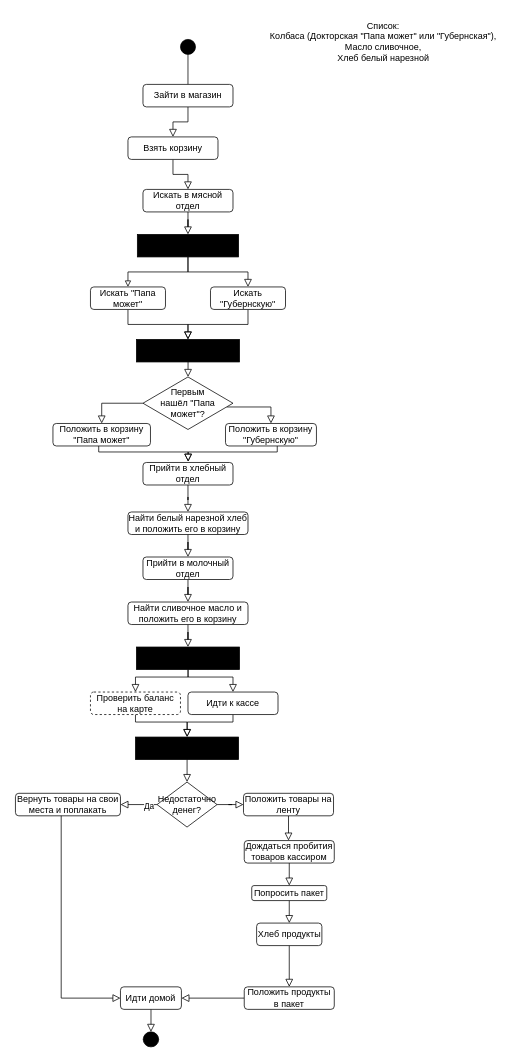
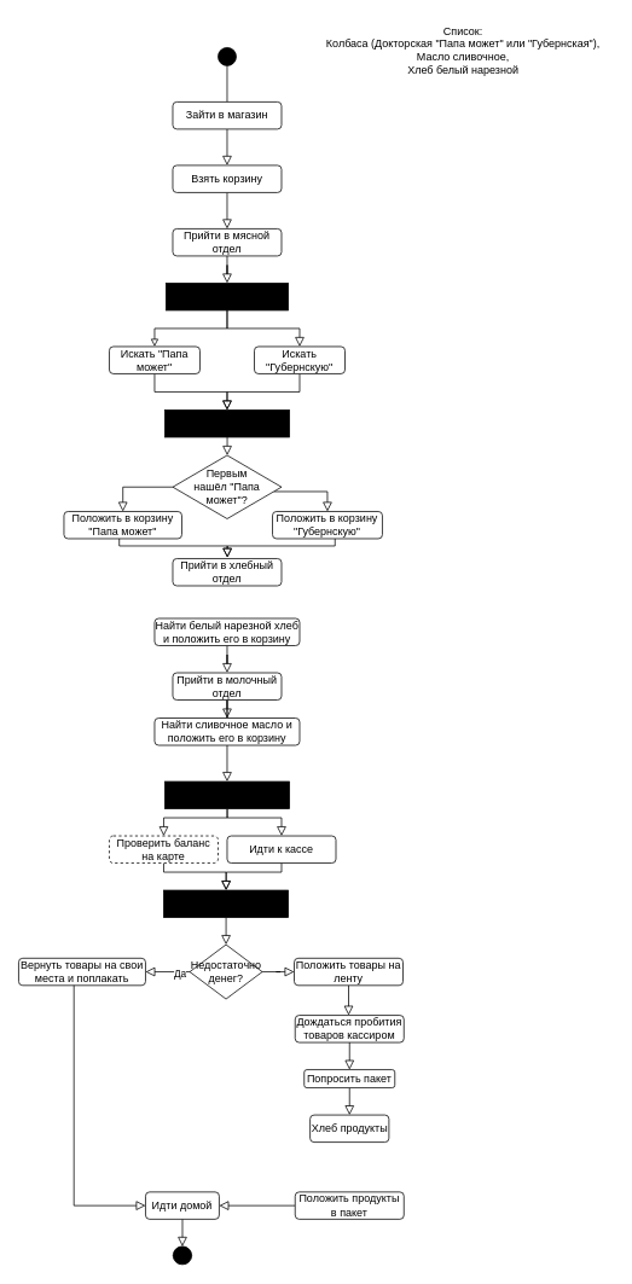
  <mxCell id="0" />
  <mxCell id="1" parent="0" />
  <mxCell id="2" value="" style="rounded=0;html=1;jettySize=auto;orthogonalLoop=1;fontSize=11;endArrow=block;endFill=0;endSize=8;strokeWidth=1;shadow=0;labelBackgroundColor=none;edgeStyle=orthogonalEdgeStyle;entryX=0.5;entryY=0;entryDx=0;entryDy=0;" parent="1" source="4" target="6" edge="1"><mxGeometry relative="1" as="geometry"><mxPoint x="250" y="202" as="targetPoint" /></mxGeometry></mxCell>
  <mxCell id="3" style="edgeStyle=orthogonalEdgeStyle;rounded=0;orthogonalLoop=1;jettySize=auto;html=1;entryX=0.5;entryY=1;entryDx=0;entryDy=0;endArrow=none;endFill=0;" edge="1" parent="1" source="4" target="7"><mxGeometry relative="1" as="geometry" /></mxCell>
  <mxCell id="4" value="Зайти в магазин" style="rounded=1;whiteSpace=wrap;html=1;fontSize=12;glass=0;strokeWidth=1;shadow=0;" parent="1" vertex="1"><mxGeometry x="190" y="112" width="120" height="30" as="geometry" /></mxCell>
  <mxCell id="5" style="edgeStyle=orthogonalEdgeStyle;rounded=0;orthogonalLoop=1;jettySize=auto;html=1;endArrow=block;endFill=0;entryX=0.5;entryY=0;entryDx=0;entryDy=0;strokeWidth=1;endSize=8;" edge="1" parent="1" source="6" target="10"><mxGeometry relative="1" as="geometry"><mxPoint x="250" y="252" as="targetPoint" /></mxGeometry></mxCell>
- <mxCell id="6" value="Взять корзину" style="rounded=1;whiteSpace=wrap;html=1;fontSize=12;glass=0;strokeWidth=1;shadow=0;" parent="1" vertex="1"><mxGeometry x="170" y="182" width="120" height="30" as="geometry" /></mxCell>
+ <mxCell id="6" value="Взять корзину" style="rounded=1;whiteSpace=wrap;html=1;fontSize=12;glass=0;strokeWidth=1;shadow=0;" parent="1" vertex="1"><mxGeometry x="190" y="182" width="120" height="30" as="geometry" /></mxCell>
  <mxCell id="7" value="" style="ellipse;whiteSpace=wrap;html=1;fillColor=#000000;" vertex="1" parent="1"><mxGeometry x="240" y="52" width="20" height="20" as="geometry" /></mxCell>
  <mxCell id="8" value="Список:&lt;div&gt;Колбаса (Докторская &quot;Папа может&quot; или &quot;Губернская&quot;),&lt;/div&gt;&lt;div&gt;Масло сливочное,&lt;/div&gt;&lt;div&gt;Хлеб белый нарезной&lt;/div&gt;" style="text;html=1;align=center;verticalAlign=middle;resizable=0;points=[];autosize=1;strokeColor=none;fillColor=none;" vertex="1" parent="1"><mxGeometry x="345" y="20" width="330" height="70" as="geometry" /></mxCell>
  <mxCell id="9" style="edgeStyle=orthogonalEdgeStyle;rounded=0;orthogonalLoop=1;jettySize=auto;html=1;entryX=0.5;entryY=0;entryDx=0;entryDy=0;endSize=8;endArrow=block;endFill=0;" edge="1" parent="1" source="10" target="13"><mxGeometry relative="1" as="geometry" /></mxCell>
- <mxCell id="10" value="Искать в мясной отдел" style="rounded=1;whiteSpace=wrap;html=1;fontSize=12;glass=0;strokeWidth=1;shadow=0;" vertex="1" parent="1"><mxGeometry x="190" y="252" width="120" height="30" as="geometry" /></mxCell>
+ <mxCell id="10" value="Прийти в мясной отдел" style="rounded=1;whiteSpace=wrap;html=1;fontSize=12;glass=0;strokeWidth=1;shadow=0;" vertex="1" parent="1"><mxGeometry x="190" y="252" width="120" height="30" as="geometry" /></mxCell>
  <mxCell id="11" style="edgeStyle=orthogonalEdgeStyle;rounded=0;orthogonalLoop=1;jettySize=auto;html=1;entryX=0.5;entryY=0;entryDx=0;entryDy=0;endArrow=block;endFill=0;jumpSize=8;" edge="1" parent="1" source="13" target="15"><mxGeometry relative="1" as="geometry" /></mxCell>
  <mxCell id="12" style="edgeStyle=orthogonalEdgeStyle;rounded=0;orthogonalLoop=1;jettySize=auto;html=1;entryX=0.5;entryY=0;entryDx=0;entryDy=0;endSize=8;endArrow=block;endFill=0;" edge="1" parent="1" source="13" target="17"><mxGeometry relative="1" as="geometry" /></mxCell>
  <mxCell id="13" value="" style="rounded=0;whiteSpace=wrap;html=1;strokeColor=#000000;fillColor=#000000;" vertex="1" parent="1"><mxGeometry x="182.5" y="312" width="135" height="30" as="geometry" /></mxCell>
  <mxCell id="14" style="edgeStyle=orthogonalEdgeStyle;rounded=0;orthogonalLoop=1;jettySize=auto;html=1;endSize=8;endArrow=block;endFill=0;entryX=0.5;entryY=0;entryDx=0;entryDy=0;" edge="1" parent="1" source="15" target="19"><mxGeometry relative="1" as="geometry"><mxPoint x="250" y="492" as="targetPoint" /><Array as="points"><mxPoint x="170" y="432" /><mxPoint x="250" y="432" /></Array></mxGeometry></mxCell>
  <mxCell id="15" value="Искать &quot;Папа может&quot;" style="rounded=1;whiteSpace=wrap;html=1;" vertex="1" parent="1"><mxGeometry x="120" y="382" width="100" height="30" as="geometry" /></mxCell>
  <mxCell id="16" style="edgeStyle=orthogonalEdgeStyle;rounded=0;orthogonalLoop=1;jettySize=auto;html=1;startSize=8;endArrow=block;endFill=0;endSize=8;entryX=0.5;entryY=0;entryDx=0;entryDy=0;" edge="1" parent="1" source="17" target="19"><mxGeometry relative="1" as="geometry"><mxPoint x="250" y="482" as="targetPoint" /><Array as="points"><mxPoint x="330" y="432" /><mxPoint x="250" y="432" /></Array></mxGeometry></mxCell>
  <mxCell id="17" value="Искать &quot;Губернскую&quot;" style="rounded=1;whiteSpace=wrap;html=1;" vertex="1" parent="1"><mxGeometry x="280" y="382" width="100" height="30" as="geometry" /></mxCell>
  <mxCell id="18" style="edgeStyle=orthogonalEdgeStyle;rounded=0;orthogonalLoop=1;jettySize=auto;html=1;endSize=8;endArrow=block;endFill=0;entryX=0.5;entryY=0;entryDx=0;entryDy=0;" edge="1" parent="1" source="19" target="22"><mxGeometry relative="1" as="geometry"><mxPoint x="250" y="512" as="targetPoint" /></mxGeometry></mxCell>
  <mxCell id="19" value="" style="rounded=0;whiteSpace=wrap;html=1;fillColor=#000000;" vertex="1" parent="1"><mxGeometry x="181.25" y="452" width="137.5" height="30" as="geometry" /></mxCell>
  <mxCell id="20" style="edgeStyle=orthogonalEdgeStyle;rounded=0;orthogonalLoop=1;jettySize=auto;html=1;exitX=0;exitY=0.5;exitDx=0;exitDy=0;entryX=0.5;entryY=0;entryDx=0;entryDy=0;endSize=8;endArrow=block;endFill=0;" edge="1" parent="1" source="22" target="24"><mxGeometry relative="1" as="geometry" /></mxCell>
  <mxCell id="21" style="edgeStyle=orthogonalEdgeStyle;rounded=0;orthogonalLoop=1;jettySize=auto;html=1;entryX=0.5;entryY=0;entryDx=0;entryDy=0;endSize=8;endArrow=block;endFill=0;" edge="1" parent="1" source="22" target="26"><mxGeometry relative="1" as="geometry"><Array as="points"><mxPoint x="361" y="542" /></Array></mxGeometry></mxCell>
  <mxCell id="22" value="Первым&lt;div&gt;нашёл &quot;Папа может&quot;?&lt;/div&gt;" style="rhombus;whiteSpace=wrap;html=1;" vertex="1" parent="1"><mxGeometry x="190" y="502" width="120" height="70" as="geometry" /></mxCell>
  <mxCell id="23" style="edgeStyle=orthogonalEdgeStyle;rounded=0;orthogonalLoop=1;jettySize=auto;html=1;endSize=8;endArrow=block;endFill=0;entryX=0.502;entryY=-0.037;entryDx=0;entryDy=0;entryPerimeter=0;" edge="1" parent="1" source="24" target="28"><mxGeometry relative="1" as="geometry"><mxPoint x="250" y="672" as="targetPoint" /><Array as="points"><mxPoint x="131" y="602" /><mxPoint x="250" y="602" /></Array></mxGeometry></mxCell>
  <mxCell id="24" value="Положить в корзину &quot;Папа может&quot;" style="rounded=1;whiteSpace=wrap;html=1;" vertex="1" parent="1"><mxGeometry x="70" y="564" width="130" height="30" as="geometry" /></mxCell>
  <mxCell id="25" style="edgeStyle=orthogonalEdgeStyle;rounded=0;orthogonalLoop=1;jettySize=auto;html=1;endSize=8;endArrow=block;endFill=0;entryX=0.502;entryY=-0.035;entryDx=0;entryDy=0;entryPerimeter=0;" edge="1" parent="1" source="26" target="28"><mxGeometry relative="1" as="geometry"><mxPoint x="250" y="672" as="targetPoint" /><Array as="points"><mxPoint x="369" y="602" /><mxPoint x="250" y="602" /></Array></mxGeometry></mxCell>
  <mxCell id="26" value="Положить в корзину &quot;Губернскую&quot;" style="rounded=1;whiteSpace=wrap;html=1;" vertex="1" parent="1"><mxGeometry x="300" y="564" width="121.25" height="30" as="geometry" /></mxCell>
- <mxCell id="27" style="edgeStyle=orthogonalEdgeStyle;rounded=0;orthogonalLoop=1;jettySize=auto;html=1;endSize=8;endArrow=block;endFill=0;" edge="1" parent="1" source="28" target="30"><mxGeometry relative="1" as="geometry" /></mxCell>
  <mxCell id="28" value="Прийти в хлебный отдел" style="rounded=1;whiteSpace=wrap;html=1;" vertex="1" parent="1"><mxGeometry x="190" y="616" width="120" height="30" as="geometry" /></mxCell>
  <mxCell id="29" style="edgeStyle=orthogonalEdgeStyle;rounded=0;orthogonalLoop=1;jettySize=auto;html=1;entryX=0.5;entryY=0;entryDx=0;entryDy=0;endArrow=block;endFill=0;endSize=8;" edge="1" parent="1" source="30" target="32"><mxGeometry relative="1" as="geometry" /></mxCell>
  <mxCell id="30" value="Найти белый нарезной хлеб и положить его в корзину" style="rounded=1;whiteSpace=wrap;html=1;" vertex="1" parent="1"><mxGeometry x="170" y="682" width="160" height="30" as="geometry" /></mxCell>
  <mxCell id="31" style="edgeStyle=orthogonalEdgeStyle;rounded=0;orthogonalLoop=1;jettySize=auto;html=1;entryX=0.5;entryY=0;entryDx=0;entryDy=0;endSize=8;endArrow=block;endFill=0;" edge="1" parent="1" source="32" target="34"><mxGeometry relative="1" as="geometry" /></mxCell>
  <mxCell id="32" value="Прийти в молочный отдел" style="rounded=1;whiteSpace=wrap;html=1;" vertex="1" parent="1"><mxGeometry x="190" y="742" width="120" height="30" as="geometry" /></mxCell>
  <mxCell id="33" style="edgeStyle=orthogonalEdgeStyle;rounded=0;orthogonalLoop=1;jettySize=auto;html=1;endSize=8;endArrow=block;endFill=0;entryX=0.5;entryY=0;entryDx=0;entryDy=0;" edge="1" parent="1" source="34" target="37"><mxGeometry relative="1" as="geometry"><mxPoint x="250" y="852" as="targetPoint" /></mxGeometry></mxCell>
- <mxCell id="34" value="Найти сливочное масло и положить его в корзину" style="rounded=1;whiteSpace=wrap;html=1;" vertex="1" parent="1"><mxGeometry x="170" y="802" width="160" height="30" as="geometry" /></mxCell>
+ <mxCell id="34" value="Найти сливочное масло и положить его в корзину" style="rounded=1;whiteSpace=wrap;html=1;" vertex="1" parent="1"><mxGeometry x="170" y="792" width="160" height="30" as="geometry" /></mxCell>
  <mxCell id="35" style="edgeStyle=orthogonalEdgeStyle;rounded=0;orthogonalLoop=1;jettySize=auto;html=1;entryX=0.5;entryY=0;entryDx=0;entryDy=0;endSize=8;endArrow=block;endFill=0;" edge="1" parent="1" source="37" target="39"><mxGeometry relative="1" as="geometry"><Array as="points"><mxPoint x="250" y="902" /><mxPoint x="180" y="902" /></Array></mxGeometry></mxCell>
  <mxCell id="36" style="edgeStyle=orthogonalEdgeStyle;rounded=0;orthogonalLoop=1;jettySize=auto;html=1;entryX=0.5;entryY=0;entryDx=0;entryDy=0;endSize=8;endArrow=block;endFill=0;" edge="1" parent="1" source="37" target="41"><mxGeometry relative="1" as="geometry"><Array as="points"><mxPoint x="250" y="902" /><mxPoint x="310" y="902" /></Array></mxGeometry></mxCell>
  <mxCell id="37" value="" style="rounded=0;whiteSpace=wrap;html=1;fillColor=#000000;" vertex="1" parent="1"><mxGeometry x="181.25" y="862" width="137.5" height="30" as="geometry" /></mxCell>
  <mxCell id="38" style="edgeStyle=orthogonalEdgeStyle;rounded=0;orthogonalLoop=1;jettySize=auto;html=1;entryX=0.5;entryY=0;entryDx=0;entryDy=0;endSize=8;endArrow=block;endFill=0;" edge="1" parent="1" source="39" target="43"><mxGeometry relative="1" as="geometry"><Array as="points"><mxPoint x="180" y="962" /><mxPoint x="249" y="962" /></Array></mxGeometry></mxCell>
  <mxCell id="39" value="Проверить баланс на карте" style="rounded=1;whiteSpace=wrap;html=1;dashed=1;" vertex="1" parent="1"><mxGeometry x="120" y="922" width="120" height="30" as="geometry" /></mxCell>
  <mxCell id="40" style="edgeStyle=orthogonalEdgeStyle;rounded=0;orthogonalLoop=1;jettySize=auto;html=1;endSize=8;endArrow=block;endFill=0;" edge="1" parent="1" source="41" target="43"><mxGeometry relative="1" as="geometry"><Array as="points"><mxPoint x="310" y="962" /><mxPoint x="249" y="962" /></Array></mxGeometry></mxCell>
  <mxCell id="41" value="Идти к кассе" style="rounded=1;whiteSpace=wrap;html=1;" vertex="1" parent="1"><mxGeometry x="250" y="922" width="120" height="30" as="geometry" /></mxCell>
  <mxCell id="42" style="edgeStyle=orthogonalEdgeStyle;rounded=0;orthogonalLoop=1;jettySize=auto;html=1;entryX=0.5;entryY=0;entryDx=0;entryDy=0;endSize=8;endArrow=block;endFill=0;" edge="1" parent="1" source="43" target="47"><mxGeometry relative="1" as="geometry" /></mxCell>
  <mxCell id="43" value="" style="rounded=0;whiteSpace=wrap;html=1;fillColor=#000000;" vertex="1" parent="1"><mxGeometry x="180" y="982" width="137.5" height="30" as="geometry" /></mxCell>
  <mxCell id="44" style="edgeStyle=orthogonalEdgeStyle;rounded=0;orthogonalLoop=1;jettySize=auto;html=1;entryX=1;entryY=0.5;entryDx=0;entryDy=0;endSize=8;endArrow=block;endFill=0;" edge="1" parent="1" source="47" target="49"><mxGeometry relative="1" as="geometry"><mxPoint x="170" y="1072" as="targetPoint" /></mxGeometry></mxCell>
  <mxCell id="45" value="Да" style="edgeLabel;html=1;align=center;verticalAlign=middle;resizable=0;points=[];" vertex="1" connectable="0" parent="44"><mxGeometry x="-0.568" y="1" relative="1" as="geometry"><mxPoint as="offset" /></mxGeometry></mxCell>
  <mxCell id="46" style="edgeStyle=orthogonalEdgeStyle;rounded=0;orthogonalLoop=1;jettySize=auto;html=1;endArrow=block;endFill=0;endSize=8;entryX=0;entryY=0.5;entryDx=0;entryDy=0;" edge="1" parent="1" source="47" target="51"><mxGeometry relative="1" as="geometry"><mxPoint x="310" y="1072" as="targetPoint" /></mxGeometry></mxCell>
  <mxCell id="47" value="Недостаточно денег?" style="rhombus;whiteSpace=wrap;html=1;" vertex="1" parent="1"><mxGeometry x="208.75" y="1042" width="80" height="60" as="geometry" /></mxCell>
  <mxCell id="48" style="edgeStyle=orthogonalEdgeStyle;rounded=0;orthogonalLoop=1;jettySize=auto;html=1;entryX=0;entryY=0.5;entryDx=0;entryDy=0;endSize=8;endArrow=block;endFill=0;exitX=0.417;exitY=0.94;exitDx=0;exitDy=0;exitPerimeter=0;" edge="1" parent="1" source="49" target="61"><mxGeometry relative="1" as="geometry"><mxPoint x="81.25" y="1290" as="sourcePoint" /><Array as="points"><mxPoint x="81" y="1085" /><mxPoint x="81" y="1330" /></Array></mxGeometry></mxCell>
  <mxCell id="49" value="Вернуть товары на свои места и поплакать" style="rounded=1;whiteSpace=wrap;html=1;" vertex="1" parent="1"><mxGeometry x="20" y="1057" width="140" height="30" as="geometry" /></mxCell>
  <mxCell id="50" style="edgeStyle=orthogonalEdgeStyle;rounded=0;orthogonalLoop=1;jettySize=auto;html=1;endSize=8;endArrow=block;endFill=0;" edge="1" parent="1" source="51" target="53"><mxGeometry relative="1" as="geometry"><Array as="points"><mxPoint x="384" y="1110" /><mxPoint x="384" y="1110" /></Array></mxGeometry></mxCell>
  <mxCell id="51" value="Положить товары на ленту" style="rounded=1;whiteSpace=wrap;html=1;" vertex="1" parent="1"><mxGeometry x="324" y="1057" width="120" height="30" as="geometry" /></mxCell>
  <mxCell id="52" style="edgeStyle=orthogonalEdgeStyle;rounded=0;orthogonalLoop=1;jettySize=auto;html=1;endSize=8;endArrow=block;endFill=0;" edge="1" parent="1" source="53" target="55"><mxGeometry relative="1" as="geometry"><Array as="points"><mxPoint x="385" y="1170" /><mxPoint x="385" y="1170" /></Array></mxGeometry></mxCell>
  <mxCell id="53" value="Дождаться пробития товаров кассиром" style="rounded=1;whiteSpace=wrap;html=1;" vertex="1" parent="1"><mxGeometry x="325" y="1120" width="120" height="30" as="geometry" /></mxCell>
  <mxCell id="54" style="edgeStyle=orthogonalEdgeStyle;rounded=0;orthogonalLoop=1;jettySize=auto;html=1;endSize=8;endArrow=block;endFill=0;entryX=0.5;entryY=0;entryDx=0;entryDy=0;" edge="1" parent="1" source="55" target="57"><mxGeometry relative="1" as="geometry"><mxPoint x="340" y="1220" as="targetPoint" /><Array as="points"><mxPoint x="385" y="1220" /><mxPoint x="385" y="1220" /></Array></mxGeometry></mxCell>
  <mxCell id="55" value="Попросить пакет" style="rounded=1;whiteSpace=wrap;html=1;" vertex="1" parent="1"><mxGeometry x="335" y="1180" width="100" height="20" as="geometry" /></mxCell>
- <mxCell id="56" style="edgeStyle=orthogonalEdgeStyle;rounded=0;orthogonalLoop=1;jettySize=auto;html=1;entryX=0.5;entryY=0;entryDx=0;entryDy=0;endSize=8;endArrow=block;endFill=0;" edge="1" parent="1" source="57" target="59"><mxGeometry relative="1" as="geometry" /></mxCell>
  <mxCell id="57" value="Хлеб продукты" style="rounded=1;whiteSpace=wrap;html=1;" vertex="1" parent="1"><mxGeometry x="341.5" y="1230" width="87" height="30" as="geometry" /></mxCell>
  <mxCell id="58" style="edgeStyle=orthogonalEdgeStyle;rounded=0;orthogonalLoop=1;jettySize=auto;html=1;entryX=1;entryY=0.5;entryDx=0;entryDy=0;endSize=8;endArrow=block;endFill=0;" edge="1" parent="1" source="59" target="61"><mxGeometry relative="1" as="geometry" /></mxCell>
  <mxCell id="59" value="Положить продукты в пакет" style="rounded=1;whiteSpace=wrap;html=1;" vertex="1" parent="1"><mxGeometry x="325" y="1315" width="120" height="30" as="geometry" /></mxCell>
  <mxCell id="60" style="edgeStyle=orthogonalEdgeStyle;rounded=0;orthogonalLoop=1;jettySize=auto;html=1;endSize=8;endArrow=block;endFill=0;" edge="1" parent="1" source="61" target="62"><mxGeometry relative="1" as="geometry"><mxPoint x="200.625" y="1375" as="targetPoint" /></mxGeometry></mxCell>
  <mxCell id="61" value="Идти домой" style="rounded=1;whiteSpace=wrap;html=1;" vertex="1" parent="1"><mxGeometry x="160" y="1315" width="81.25" height="30" as="geometry" /></mxCell>
  <mxCell id="62" value="" style="ellipse;whiteSpace=wrap;html=1;fillColor=#000000;" vertex="1" parent="1"><mxGeometry x="190.31" y="1375" width="20.63" height="20" as="geometry" /></mxCell>
